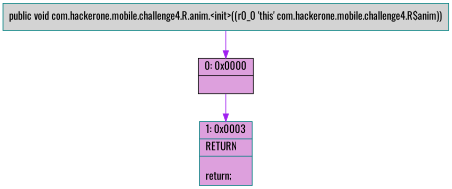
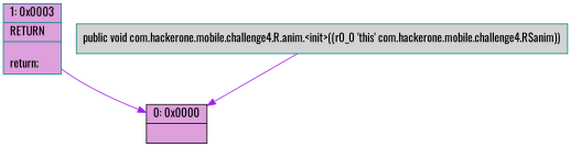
  digraph {
    fontname=Oswald
    node [shape=record style=filled fillcolor=plum color=teal fontname=Oswald]
    edge [color=purple fontname=Oswald]
    n1 [label="{0\:\ 0x0000|\l}" color=black]
    n2 [label="{1\:\ 0x0003|RETURN\l|\lreturn;\l}"]
    n3 [label="{public void com.hackerone.mobile.challenge4.R.anim.\<init\>((r0_0 'this' com.hackerone.mobile.challenge4.R$anim)) }" fillcolor=lightgrey]
-   n1 -> n2
+   n2 -> n1
    n3 -> n1
  }
